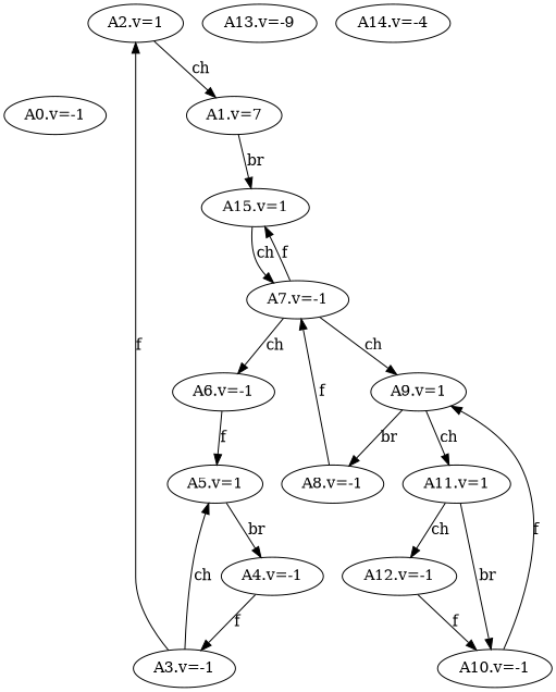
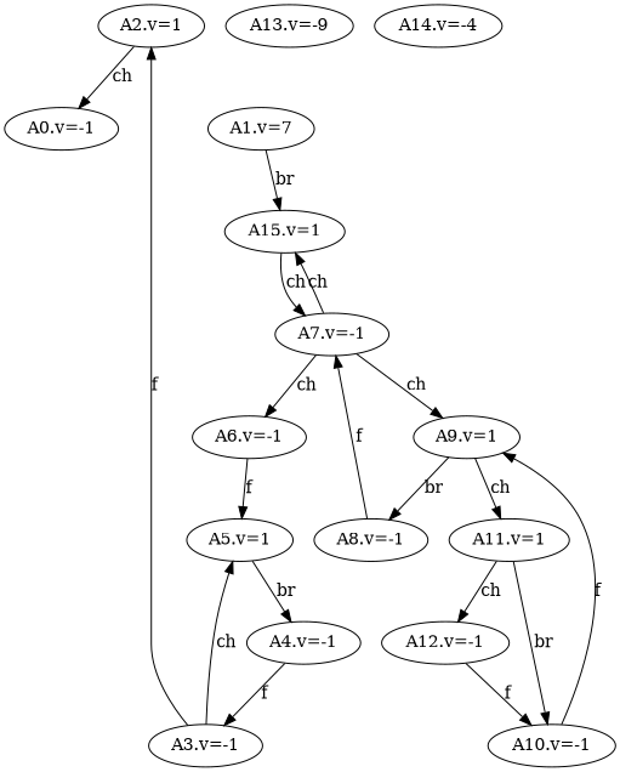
  digraph {
    n1 [label="A0.v=-1"]
    n2 [label="A1.v=7"]
    n3 [label="A15.v=1"]
    n4 [label="A7.v=-1"]
    n5 [label="A2.v=1"]
    n6 [label="A3.v=-1"]
    n7 [label="A5.v=1"]
    n8 [label="A4.v=-1"]
    n9 [label="A6.v=-1"]
    n10 [label="A9.v=1"]
    n11 [label="A8.v=-1"]
    n12 [label="A11.v=1"]
    n13 [label="A10.v=-1"]
    n14 [label="A12.v=-1"]
    n15 [label="A13.v=-9"]
    n16 [label="A14.v=-4"]
    n2 -> n3 [label=br]
    n3 -> n4 [label=ch]
-   n4 -> n3 [label=f]
+   n4 -> n3 [label=ch]
    n4 -> n9 [label=ch]
    n4 -> n10 [label=ch]
-   n5 -> n2 [label=ch]
+   n5 -> n1 [label=ch]
    n6 -> n5 [label=f]
    n6 -> n7 [label=ch]
    n7 -> n8 [label=br]
    n8 -> n6 [label=f]
    n9 -> n7 [label=f]
    n10 -> n11 [label=br]
    n10 -> n12 [label=ch]
    n11 -> n4 [label=f]
    n12 -> n13 [label=br]
    n12 -> n14 [label=ch]
    n13 -> n10 [label=f]
    n14 -> n13 [label=f]
  }
